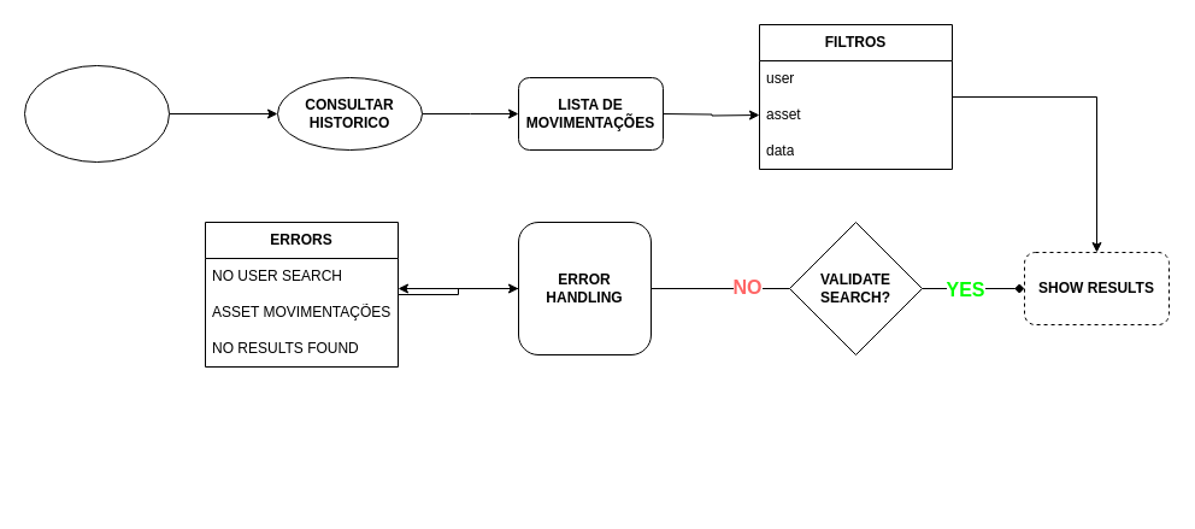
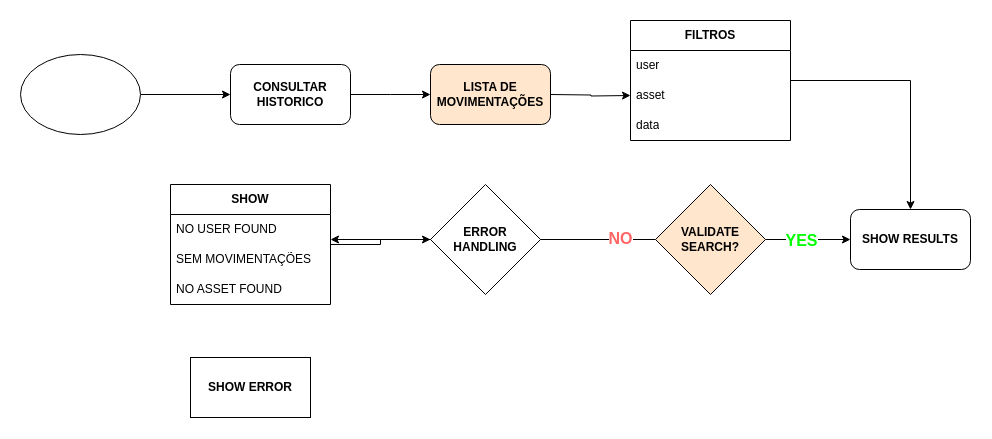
  <mxCell id="0" />
  <mxCell id="1" parent="0" />
  <mxCell id="2" value="" style="edgeStyle=orthogonalEdgeStyle;rounded=0;orthogonalLoop=1;jettySize=auto;html=1;" edge="1" parent="1" source="3" target="5"><mxGeometry relative="1" as="geometry" /></mxCell>
  <mxCell id="3" value="" style="ellipse;whiteSpace=wrap;html=1;" vertex="1" parent="1"><mxGeometry x="20" y="54" width="120" height="80" as="geometry" /></mxCell>
  <mxCell id="4" value="" style="edgeStyle=orthogonalEdgeStyle;rounded=0;orthogonalLoop=1;jettySize=auto;html=1;" edge="1" parent="1" source="5"><mxGeometry relative="1" as="geometry"><mxPoint x="430" y="94" as="targetPoint" /></mxGeometry></mxCell>
- <mxCell id="5" value="CONSULTAR&lt;br&gt;HISTORICO" style="ellipse;whiteSpace=wrap;html=1;fontStyle=1;" vertex="1" parent="1"><mxGeometry x="230" y="64" width="120" height="60" as="geometry" /></mxCell>
+ <mxCell id="5" value="CONSULTAR&lt;br&gt;HISTORICO" style="rounded=1;whiteSpace=wrap;html=1;fontStyle=1" vertex="1" parent="1"><mxGeometry x="230" y="64" width="120" height="60" as="geometry" /></mxCell>
  <mxCell id="6" value="FILTROS" style="swimlane;fontStyle=1;childLayout=stackLayout;horizontal=1;startSize=30;horizontalStack=0;resizeParent=1;resizeParentMax=0;resizeLast=0;collapsible=1;marginBottom=0;whiteSpace=wrap;html=1;" vertex="1" parent="1"><mxGeometry x="630" y="20" width="160" height="120" as="geometry" /></mxCell>
  <mxCell id="7" value="user" style="text;strokeColor=none;fillColor=none;align=left;verticalAlign=middle;spacingLeft=4;spacingRight=4;overflow=hidden;points=[[0,0.5],[1,0.5]];portConstraint=eastwest;rotatable=0;whiteSpace=wrap;html=1;" vertex="1" parent="6"><mxGeometry y="30" width="160" height="30" as="geometry" /></mxCell>
  <mxCell id="8" value="asset" style="text;strokeColor=none;fillColor=none;align=left;verticalAlign=middle;spacingLeft=4;spacingRight=4;overflow=hidden;points=[[0,0.5],[1,0.5]];portConstraint=eastwest;rotatable=0;whiteSpace=wrap;html=1;" vertex="1" parent="6"><mxGeometry y="60" width="160" height="30" as="geometry" /></mxCell>
  <mxCell id="9" value="data" style="text;strokeColor=none;fillColor=none;align=left;verticalAlign=middle;spacingLeft=4;spacingRight=4;overflow=hidden;points=[[0,0.5],[1,0.5]];portConstraint=eastwest;rotatable=0;whiteSpace=wrap;html=1;" vertex="1" parent="6"><mxGeometry y="90" width="160" height="30" as="geometry" /></mxCell>
  <mxCell id="10" style="edgeStyle=orthogonalEdgeStyle;rounded=0;orthogonalLoop=1;jettySize=auto;html=1;entryX=0;entryY=0.5;entryDx=0;entryDy=0;" edge="1" parent="1"><mxGeometry relative="1" as="geometry"><mxPoint x="550" y="94" as="sourcePoint" /><mxPoint x="630" y="95" as="targetPoint" /></mxGeometry></mxCell>
- <mxCell id="11" value="LISTA DE MOVIMENTAÇÕES" style="rounded=1;whiteSpace=wrap;html=1;fontStyle=1" vertex="1" parent="1"><mxGeometry x="430" y="64" width="120" height="60" as="geometry" /></mxCell>
- <mxCell id="12" value="" style="edgeStyle=orthogonalEdgeStyle;rounded=0;orthogonalLoop=1;jettySize=auto;html=1;endArrow=diamond;" edge="1" parent="1" source="15" target="16"><mxGeometry relative="1" as="geometry" /></mxCell>
+ <mxCell id="11" value="LISTA DE MOVIMENTAÇÕES" style="rounded=1;whiteSpace=wrap;html=1;fontStyle=1;fillColor=#ffe6cc;" vertex="1" parent="1"><mxGeometry x="430" y="64" width="120" height="60" as="geometry" /></mxCell>
+ <mxCell id="12" value="" style="edgeStyle=orthogonalEdgeStyle;rounded=0;orthogonalLoop=1;jettySize=auto;html=1;" edge="1" parent="1" source="15" target="16"><mxGeometry relative="1" as="geometry" /></mxCell>
  <mxCell id="13" value="&lt;b&gt;&lt;font color=&quot;#00ff00&quot; style=&quot;font-size: 16px;&quot;&gt;YES&lt;/font&gt;&lt;/b&gt;" style="edgeLabel;html=1;align=center;verticalAlign=middle;resizable=0;points=[];" vertex="1" connectable="0" parent="12"><mxGeometry x="-0.288" y="-3" relative="1" as="geometry"><mxPoint x="5" y="-3" as="offset" /></mxGeometry></mxCell>
  <mxCell id="14" value="" style="edgeStyle=orthogonalEdgeStyle;rounded=0;orthogonalLoop=1;jettySize=auto;html=1;" edge="1" parent="1" source="15"><mxGeometry relative="1" as="geometry"><mxPoint x="330" y="239" as="targetPoint" /></mxGeometry></mxCell>
- <mxCell id="15" value="VALIDATE&lt;br&gt;SEARCH?" style="rhombus;whiteSpace=wrap;html=1;fontStyle=1" vertex="1" parent="1"><mxGeometry x="655" y="184" width="110" height="110" as="geometry" /></mxCell>
- <mxCell id="16" value="SHOW RESULTS" style="rounded=1;whiteSpace=wrap;html=1;fontStyle=1;dashed=1;" vertex="1" parent="1"><mxGeometry x="850" y="209" width="120" height="60" as="geometry" /></mxCell>
+ <mxCell id="15" value="VALIDATE&lt;br&gt;SEARCH?" style="rhombus;whiteSpace=wrap;html=1;fontStyle=1;fillColor=#ffe6cc;" vertex="1" parent="1"><mxGeometry x="655" y="184" width="110" height="110" as="geometry" /></mxCell>
+ <mxCell id="16" value="SHOW RESULTS" style="rounded=1;whiteSpace=wrap;html=1;fontStyle=1" vertex="1" parent="1"><mxGeometry x="850" y="209" width="120" height="60" as="geometry" /></mxCell>
  <mxCell id="17" style="edgeStyle=orthogonalEdgeStyle;rounded=0;orthogonalLoop=1;jettySize=auto;html=1;" edge="1" parent="1" source="6" target="16"><mxGeometry relative="1" as="geometry" /></mxCell>
  <mxCell id="18" value="&lt;b&gt;&lt;font color=&quot;#ff6666&quot; style=&quot;font-size: 16px;&quot;&gt;NO&lt;/font&gt;&lt;/b&gt;" style="edgeLabel;html=1;align=center;verticalAlign=middle;resizable=0;points=[];" vertex="1" connectable="0" parent="1"><mxGeometry x="619.998" y="239" as="geometry"><mxPoint y="-2" as="offset" /></mxGeometry></mxCell>
- <mxCell id="19" value="ERROR&lt;br&gt;HANDLING" style="whiteSpace=wrap;html=1;fontStyle=1;rounded=1;" vertex="1" parent="1"><mxGeometry x="430" y="184" width="110" height="110" as="geometry" /></mxCell>
+ <mxCell id="19" value="ERROR&lt;br&gt;HANDLING" style="rhombus;whiteSpace=wrap;html=1;fontStyle=1" vertex="1" parent="1"><mxGeometry x="430" y="184" width="110" height="110" as="geometry" /></mxCell>
  <mxCell id="20" value="" style="edgeStyle=orthogonalEdgeStyle;rounded=0;orthogonalLoop=1;jettySize=auto;html=1;" edge="1" parent="1" source="21" target="19"><mxGeometry relative="1" as="geometry" /></mxCell>
- <mxCell id="21" value="ERRORS" style="swimlane;fontStyle=1;childLayout=stackLayout;horizontal=1;startSize=30;horizontalStack=0;resizeParent=1;resizeParentMax=0;resizeLast=0;collapsible=1;marginBottom=0;whiteSpace=wrap;html=1;" vertex="1" parent="1"><mxGeometry x="170" y="184" width="160" height="120" as="geometry" /></mxCell>
- <mxCell id="22" value="&lt;span style=&quot;text-align: center;&quot;&gt;NO USER SEARCH&lt;/span&gt;" style="text;strokeColor=none;fillColor=none;align=left;verticalAlign=middle;spacingLeft=4;spacingRight=4;overflow=hidden;points=[[0,0.5],[1,0.5]];portConstraint=eastwest;rotatable=0;whiteSpace=wrap;html=1;fontStyle=0" vertex="1" parent="21"><mxGeometry y="30" width="160" height="30" as="geometry" /></mxCell>
- <mxCell id="23" value="&lt;span style=&quot;text-align: center;&quot;&gt;ASSET MOVIMENTAÇÕES&lt;/span&gt;" style="text;strokeColor=none;fillColor=none;align=left;verticalAlign=middle;spacingLeft=4;spacingRight=4;overflow=hidden;points=[[0,0.5],[1,0.5]];portConstraint=eastwest;rotatable=0;whiteSpace=wrap;html=1;fontStyle=0" vertex="1" parent="21"><mxGeometry y="60" width="160" height="30" as="geometry" /></mxCell>
- <mxCell id="24" value="&lt;span style=&quot;text-align: center;&quot;&gt;NO RESULTS FOUND&lt;/span&gt;" style="text;strokeColor=none;fillColor=none;align=left;verticalAlign=middle;spacingLeft=4;spacingRight=4;overflow=hidden;points=[[0,0.5],[1,0.5]];portConstraint=eastwest;rotatable=0;whiteSpace=wrap;html=1;fontStyle=0" vertex="1" parent="21"><mxGeometry y="90" width="160" height="30" as="geometry" /></mxCell>
+ <mxCell id="21" value="SHOW" style="swimlane;fontStyle=1;childLayout=stackLayout;horizontal=1;startSize=30;horizontalStack=0;resizeParent=1;resizeParentMax=0;resizeLast=0;collapsible=1;marginBottom=0;whiteSpace=wrap;html=1;" vertex="1" parent="1"><mxGeometry x="170" y="184" width="160" height="120" as="geometry" /></mxCell>
+ <mxCell id="22" value="&lt;span style=&quot;text-align: center;&quot;&gt;NO USER FOUND&lt;/span&gt;" style="text;strokeColor=none;fillColor=none;align=left;verticalAlign=middle;spacingLeft=4;spacingRight=4;overflow=hidden;points=[[0,0.5],[1,0.5]];portConstraint=eastwest;rotatable=0;whiteSpace=wrap;html=1;fontStyle=0" vertex="1" parent="21"><mxGeometry y="30" width="160" height="30" as="geometry" /></mxCell>
+ <mxCell id="23" value="&lt;span style=&quot;text-align: center;&quot;&gt;SEM MOVIMENTAÇÕES&lt;/span&gt;" style="text;strokeColor=none;fillColor=none;align=left;verticalAlign=middle;spacingLeft=4;spacingRight=4;overflow=hidden;points=[[0,0.5],[1,0.5]];portConstraint=eastwest;rotatable=0;whiteSpace=wrap;html=1;fontStyle=0" vertex="1" parent="21"><mxGeometry y="60" width="160" height="30" as="geometry" /></mxCell>
+ <mxCell id="24" value="&lt;span style=&quot;text-align: center;&quot;&gt;NO ASSET FOUND&lt;/span&gt;" style="text;strokeColor=none;fillColor=none;align=left;verticalAlign=middle;spacingLeft=4;spacingRight=4;overflow=hidden;points=[[0,0.5],[1,0.5]];portConstraint=eastwest;rotatable=0;whiteSpace=wrap;html=1;fontStyle=0" vertex="1" parent="21"><mxGeometry y="90" width="160" height="30" as="geometry" /></mxCell>
+ <mxCell id="25" value="SHOW ERROR" style="whiteSpace=wrap;html=1;fontStyle=1;startSize=30;" vertex="1" parent="1"><mxGeometry x="190" y="357" width="120" height="60" as="geometry" /></mxCell>
